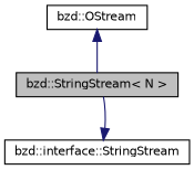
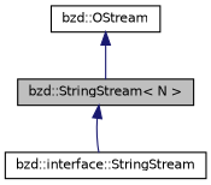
  digraph {
    node [color=black fillcolor=white fontname=Helvetica fontsize=10 shape=record style=filled]
    edge [color=midnightblue dir=back fontname=Helvetica fontsize=10 labelfontname=Helvetica labelfontsize=10 style=solid]
    n1 [fillcolor=grey75 fontcolor=black height=0.2 label="bzd::StringStream\< N \>" width=0.4]
    n2 [height=0.2 label="bzd::interface::StringStream" width=0.4]
    n3 [height=0.2 label="bzd::OStream" width=0.4]
-   n2 -> n1
+   n1 -> n2
    n3 -> n1
  }
